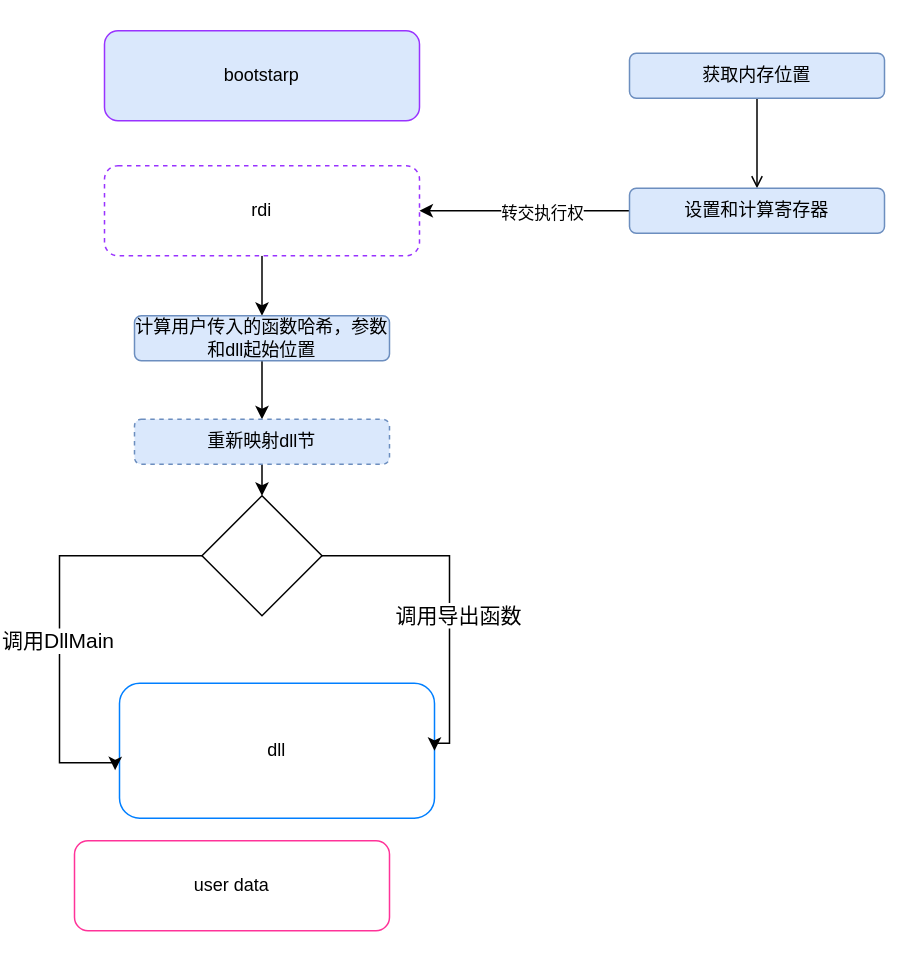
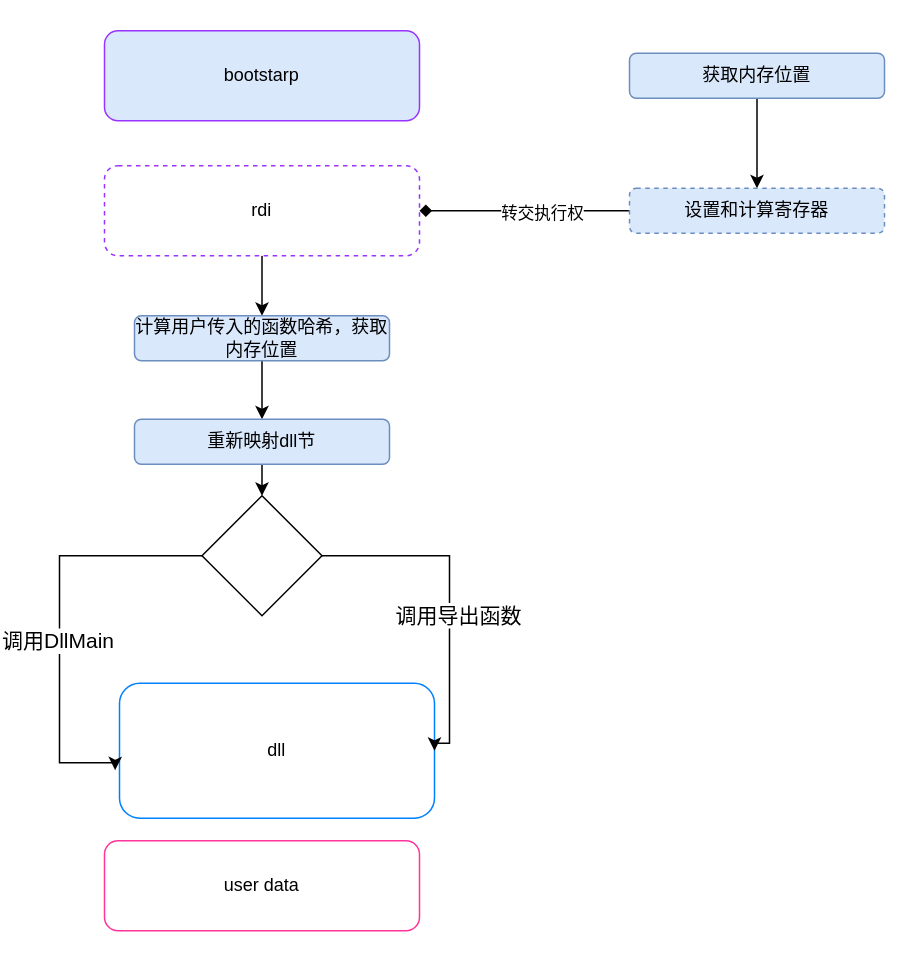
  <mxCell id="0" />
  <mxCell id="1" parent="0" />
  <mxCell id="2" value="bootstarp" style="rounded=1;whiteSpace=wrap;html=1;strokeColor=#9933FF;fillColor=#dae8fc;" parent="1" vertex="1"><mxGeometry x="50" y="20" width="210" height="60" as="geometry" /></mxCell>
  <mxCell id="3" value="" style="edgeStyle=orthogonalEdgeStyle;rounded=0;orthogonalLoop=1;jettySize=auto;html=1;" edge="1" parent="1" source="4" target="13"><mxGeometry relative="1" as="geometry" /></mxCell>
  <mxCell id="4" value="rdi" style="rounded=1;whiteSpace=wrap;html=1;strokeColor=#9933FF;dashed=1;" parent="1" vertex="1"><mxGeometry x="50" y="110" width="210" height="60" as="geometry" /></mxCell>
  <mxCell id="5" value="dll" style="rounded=1;whiteSpace=wrap;html=1;strokeColor=#007FFF;" vertex="1" parent="1"><mxGeometry x="60" y="455" width="210" height="90" as="geometry" /></mxCell>
- <mxCell id="6" value="user data" style="rounded=1;whiteSpace=wrap;html=1;strokeColor=#FF3399;" vertex="1" parent="1"><mxGeometry x="30" y="560" width="210" height="60" as="geometry" /></mxCell>
- <mxCell id="7" style="edgeStyle=orthogonalEdgeStyle;rounded=0;orthogonalLoop=1;jettySize=auto;html=1;entryX=0.5;entryY=0;entryDx=0;entryDy=0;endArrow=open;" edge="1" parent="1" source="8" target="11"><mxGeometry relative="1" as="geometry" /></mxCell>
+ <mxCell id="6" value="user data" style="rounded=1;whiteSpace=wrap;html=1;strokeColor=#FF3399;" vertex="1" parent="1"><mxGeometry x="50" y="560" width="210" height="60" as="geometry" /></mxCell>
+ <mxCell id="7" style="edgeStyle=orthogonalEdgeStyle;rounded=0;orthogonalLoop=1;jettySize=auto;html=1;entryX=0.5;entryY=0;entryDx=0;entryDy=0;" edge="1" parent="1" source="8" target="11"><mxGeometry relative="1" as="geometry" /></mxCell>
  <mxCell id="8" value="获取内存位置" style="rounded=1;whiteSpace=wrap;html=1;fillColor=#dae8fc;strokeColor=#6c8ebf;" vertex="1" parent="1"><mxGeometry x="400" y="35" width="170" height="30" as="geometry" /></mxCell>
- <mxCell id="9" style="edgeStyle=orthogonalEdgeStyle;rounded=0;orthogonalLoop=1;jettySize=auto;html=1;entryX=1;entryY=0.5;entryDx=0;entryDy=0;" edge="1" parent="1" source="11" target="4"><mxGeometry relative="1" as="geometry" /></mxCell>
+ <mxCell id="9" style="edgeStyle=orthogonalEdgeStyle;rounded=0;orthogonalLoop=1;jettySize=auto;html=1;entryX=1;entryY=0.5;entryDx=0;entryDy=0;endArrow=diamond;" edge="1" parent="1" source="11" target="4"><mxGeometry relative="1" as="geometry" /></mxCell>
  <mxCell id="10" value="转交执行权" style="edgeLabel;html=1;align=center;verticalAlign=middle;resizable=0;points=[];" vertex="1" connectable="0" parent="9"><mxGeometry x="-0.157" y="1" relative="1" as="geometry"><mxPoint as="offset" /></mxGeometry></mxCell>
- <mxCell id="11" value="设置和计算寄存器" style="rounded=1;whiteSpace=wrap;html=1;fillColor=#dae8fc;strokeColor=#6c8ebf;" vertex="1" parent="1"><mxGeometry x="400" y="125" width="170" height="30" as="geometry" /></mxCell>
+ <mxCell id="11" value="设置和计算寄存器" style="rounded=1;whiteSpace=wrap;html=1;fillColor=#dae8fc;strokeColor=#6c8ebf;dashed=1;" vertex="1" parent="1"><mxGeometry x="400" y="125" width="170" height="30" as="geometry" /></mxCell>
  <mxCell id="12" value="" style="edgeStyle=orthogonalEdgeStyle;rounded=0;orthogonalLoop=1;jettySize=auto;html=1;" edge="1" parent="1" source="13" target="15"><mxGeometry relative="1" as="geometry" /></mxCell>
- <mxCell id="13" value="计算用户传入的函数哈希，参数和dll起始位置" style="rounded=1;whiteSpace=wrap;html=1;fillColor=#dae8fc;strokeColor=#6c8ebf;" vertex="1" parent="1"><mxGeometry x="70" y="210" width="170" height="30" as="geometry" /></mxCell>
+ <mxCell id="13" value="计算用户传入的函数哈希，获取内存位置" style="rounded=1;whiteSpace=wrap;html=1;fillColor=#dae8fc;strokeColor=#6c8ebf;" vertex="1" parent="1"><mxGeometry x="70" y="210" width="170" height="30" as="geometry" /></mxCell>
  <mxCell id="14" value="" style="edgeStyle=orthogonalEdgeStyle;rounded=0;orthogonalLoop=1;jettySize=auto;html=1;" edge="1" parent="1" source="15" target="18"><mxGeometry relative="1" as="geometry" /></mxCell>
- <mxCell id="15" value="重新映射dll节" style="rounded=1;whiteSpace=wrap;html=1;fillColor=#dae8fc;strokeColor=#6c8ebf;dashed=1;" vertex="1" parent="1"><mxGeometry x="70" y="279" width="170" height="30" as="geometry" /></mxCell>
+ <mxCell id="15" value="重新映射dll节" style="rounded=1;whiteSpace=wrap;html=1;fillColor=#dae8fc;strokeColor=#6c8ebf;" vertex="1" parent="1"><mxGeometry x="70" y="279" width="170" height="30" as="geometry" /></mxCell>
  <mxCell id="16" style="edgeStyle=orthogonalEdgeStyle;rounded=0;orthogonalLoop=1;jettySize=auto;html=1;entryX=1;entryY=0.5;entryDx=0;entryDy=0;" edge="1" parent="1" source="18" target="5"><mxGeometry relative="1" as="geometry"><Array as="points"><mxPoint x="280" y="370" /><mxPoint x="280" y="495" /></Array></mxGeometry></mxCell>
  <mxCell id="17" value="调用导出函数" style="edgeLabel;html=1;align=center;verticalAlign=middle;resizable=0;points=[];fontSize=14;" vertex="1" connectable="0" parent="16"><mxGeometry x="0.104" y="5" relative="1" as="geometry"><mxPoint as="offset" /></mxGeometry></mxCell>
  <mxCell id="18" value="" style="rhombus;whiteSpace=wrap;html=1;" vertex="1" parent="1"><mxGeometry x="115" y="330" width="80" height="80" as="geometry" /></mxCell>
  <mxCell id="19" style="edgeStyle=orthogonalEdgeStyle;rounded=0;orthogonalLoop=1;jettySize=auto;html=1;entryX=-0.014;entryY=0.644;entryDx=0;entryDy=0;entryPerimeter=0;" edge="1" parent="1" source="18" target="5"><mxGeometry relative="1" as="geometry"><Array as="points"><mxPoint x="20" y="370" /><mxPoint x="20" y="508" /></Array></mxGeometry></mxCell>
  <mxCell id="20" value="调用DllMain" style="edgeLabel;html=1;align=center;verticalAlign=middle;resizable=0;points=[];fontSize=14;" vertex="1" connectable="0" parent="19"><mxGeometry x="0.1" y="-2" relative="1" as="geometry"><mxPoint as="offset" /></mxGeometry></mxCell>
